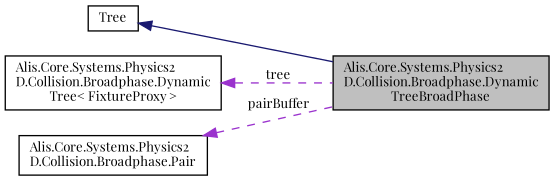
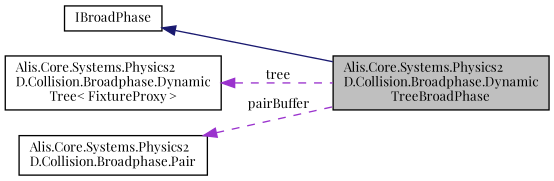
  digraph {
    rankdir=LR
    fontname="Playfair Display"
    node [color=black fillcolor=white fontname="Playfair Display" fontsize=10 shape=record style=filled]
    edge [color=darkorchid3 dir=back fontname="Playfair Display" fontsize=10 labelfontname=Helvetica labelfontsize=10 style=dashed]
    n1 [fillcolor=grey75 fontcolor=black height=0.2 label="Alis.Core.Systems.Physics2\lD.Collision.Broadphase.Dynamic\lTreeBroadPhase" width=0.4]
-   n2 [height=0.2 label=Tree width=0.4]
+   n2 [height=0.2 label=IBroadPhase width=0.4]
    n3 [height=0.2 label="Alis.Core.Systems.Physics2\lD.Collision.Broadphase.Dynamic\lTree\< FixtureProxy \>" width=0.4]
    n4 [height=0.2 label="Alis.Core.Systems.Physics2\lD.Collision.Broadphase.Pair" width=0.4]
    n2 -> n1 [color=midnightblue style=solid]
    n3 -> n1 [label=" tree"]
    n4 -> n1 [label=" pairBuffer"]
  }
